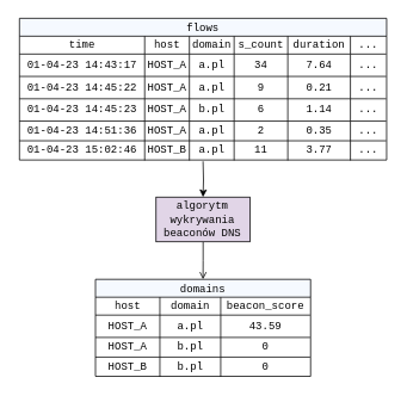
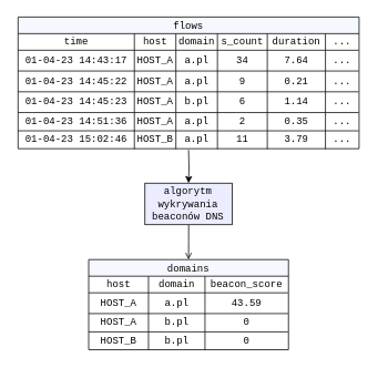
  <mxCell id="0" />
  <mxCell id="1" parent="0" />
  <mxCell id="2" style="edgeStyle=orthogonalEdgeStyle;rounded=0;orthogonalLoop=1;jettySize=auto;html=1;entryX=0.5;entryY=0;entryDx=0;entryDy=0;" parent="1" target="21" edge="1"><mxGeometry relative="1" as="geometry"><mxPoint x="225.995" y="180" as="sourcePoint" /></mxGeometry></mxCell>
  <mxCell id="3" value="domains" style="shape=table;startSize=20;container=1;collapsible=0;childLayout=tableLayout;strokeColor=default;fontSize=12;fontFamily=Courier New;fillColor=#F5F9FF;" parent="1" vertex="1"><mxGeometry x="105.75" y="312" width="240.49" height="108.5" as="geometry" /></mxCell>
  <mxCell id="4" value="" style="shape=tableRow;horizontal=0;startSize=0;swimlaneHead=0;swimlaneBody=0;strokeColor=inherit;top=0;left=0;bottom=0;right=0;collapsible=0;dropTarget=0;fillColor=none;points=[[0,0.5],[1,0.5]];portConstraint=eastwest;fontSize=16;" parent="3" vertex="1"><mxGeometry y="20" width="240.49" height="20" as="geometry" /></mxCell>
  <mxCell id="5" value="host" style="shape=partialRectangle;html=1;whiteSpace=wrap;connectable=0;strokeColor=inherit;overflow=hidden;fillColor=none;top=0;left=0;bottom=0;right=0;pointerEvents=1;fontSize=12;fontFamily=Courier New;" parent="4" vertex="1"><mxGeometry width="72" height="20" as="geometry"><mxRectangle width="72" height="20" as="alternateBounds" /></mxGeometry></mxCell>
  <mxCell id="6" value="domain" style="shape=partialRectangle;html=1;whiteSpace=wrap;connectable=0;strokeColor=inherit;overflow=hidden;fillColor=none;top=0;left=0;bottom=0;right=0;pointerEvents=1;fontSize=12;fontFamily=Courier New;" parent="4" vertex="1"><mxGeometry x="72" width="68" height="20" as="geometry"><mxRectangle width="68" height="20" as="alternateBounds" /></mxGeometry></mxCell>
  <mxCell id="7" value="beacon_score" style="shape=partialRectangle;html=1;whiteSpace=wrap;connectable=0;strokeColor=inherit;overflow=hidden;fillColor=none;top=0;left=0;bottom=0;right=0;pointerEvents=1;fontSize=12;fontFamily=Courier New;" parent="4" vertex="1"><mxGeometry x="140" width="100" height="20" as="geometry"><mxRectangle width="100" height="20" as="alternateBounds" /></mxGeometry></mxCell>
  <mxCell id="8" value="" style="shape=tableRow;horizontal=0;startSize=0;swimlaneHead=0;swimlaneBody=0;strokeColor=inherit;top=0;left=0;bottom=0;right=0;collapsible=0;dropTarget=0;fillColor=none;points=[[0,0.5],[1,0.5]];portConstraint=eastwest;fontSize=16;" parent="3" vertex="1"><mxGeometry y="40" width="240.49" height="25" as="geometry" /></mxCell>
  <mxCell id="9" value="HOST_A" style="shape=partialRectangle;html=1;whiteSpace=wrap;connectable=0;strokeColor=inherit;overflow=hidden;fillColor=none;top=0;left=0;bottom=0;right=0;pointerEvents=1;fontSize=12;fontFamily=Courier New;" parent="8" vertex="1"><mxGeometry width="72" height="25" as="geometry"><mxRectangle width="72" height="25" as="alternateBounds" /></mxGeometry></mxCell>
  <mxCell id="10" value="a.pl" style="shape=partialRectangle;html=1;whiteSpace=wrap;connectable=0;strokeColor=inherit;overflow=hidden;fillColor=none;top=0;left=0;bottom=0;right=0;pointerEvents=1;fontSize=12;fontFamily=Courier New;" parent="8" vertex="1"><mxGeometry x="72" width="68" height="25" as="geometry"><mxRectangle width="68" height="25" as="alternateBounds" /></mxGeometry></mxCell>
  <mxCell id="11" value="43.59" style="shape=partialRectangle;html=1;whiteSpace=wrap;connectable=0;strokeColor=inherit;overflow=hidden;fillColor=none;top=0;left=0;bottom=0;right=0;pointerEvents=1;fontSize=12;fontFamily=Courier New;" parent="8" vertex="1"><mxGeometry x="140" width="100" height="25" as="geometry"><mxRectangle width="100" height="25" as="alternateBounds" /></mxGeometry></mxCell>
  <mxCell id="12" value="" style="shape=tableRow;horizontal=0;startSize=0;swimlaneHead=0;swimlaneBody=0;strokeColor=inherit;top=0;left=0;bottom=0;right=0;collapsible=0;dropTarget=0;fillColor=none;points=[[0,0.5],[1,0.5]];portConstraint=eastwest;fontSize=16;" parent="3" vertex="1"><mxGeometry y="65" width="240.49" height="22" as="geometry" /></mxCell>
  <mxCell id="13" value="HOST_A" style="shape=partialRectangle;html=1;whiteSpace=wrap;connectable=0;strokeColor=inherit;overflow=hidden;fillColor=none;top=0;left=0;bottom=0;right=0;pointerEvents=1;fontSize=12;fontFamily=Courier New;" parent="12" vertex="1"><mxGeometry width="72" height="22" as="geometry"><mxRectangle width="72" height="22" as="alternateBounds" /></mxGeometry></mxCell>
  <mxCell id="14" value="b.pl" style="shape=partialRectangle;html=1;whiteSpace=wrap;connectable=0;strokeColor=inherit;overflow=hidden;fillColor=none;top=0;left=0;bottom=0;right=0;pointerEvents=1;fontSize=12;fontFamily=Courier New;" parent="12" vertex="1"><mxGeometry x="72" width="68" height="22" as="geometry"><mxRectangle width="68" height="22" as="alternateBounds" /></mxGeometry></mxCell>
  <mxCell id="15" value="0" style="shape=partialRectangle;html=1;whiteSpace=wrap;connectable=0;strokeColor=inherit;overflow=hidden;fillColor=none;top=0;left=0;bottom=0;right=0;pointerEvents=1;fontSize=12;fontFamily=Courier New;" parent="12" vertex="1"><mxGeometry x="140" width="100" height="22" as="geometry"><mxRectangle width="100" height="22" as="alternateBounds" /></mxGeometry></mxCell>
  <mxCell id="16" style="shape=tableRow;horizontal=0;startSize=0;swimlaneHead=0;swimlaneBody=0;strokeColor=inherit;top=0;left=0;bottom=0;right=0;collapsible=0;dropTarget=0;fillColor=none;points=[[0,0.5],[1,0.5]];portConstraint=eastwest;fontSize=16;" parent="3" vertex="1"><mxGeometry y="87" width="240.49" height="22" as="geometry" /></mxCell>
  <mxCell id="17" value="HOST_B" style="shape=partialRectangle;html=1;whiteSpace=wrap;connectable=0;strokeColor=inherit;overflow=hidden;fillColor=none;top=0;left=0;bottom=0;right=0;pointerEvents=1;fontSize=12;fontFamily=Courier New;" parent="16" vertex="1"><mxGeometry width="72" height="22" as="geometry"><mxRectangle width="72" height="22" as="alternateBounds" /></mxGeometry></mxCell>
  <mxCell id="18" value="b.pl" style="shape=partialRectangle;html=1;whiteSpace=wrap;connectable=0;strokeColor=inherit;overflow=hidden;fillColor=none;top=0;left=0;bottom=0;right=0;pointerEvents=1;fontSize=12;fontFamily=Courier New;" parent="16" vertex="1"><mxGeometry x="72" width="68" height="22" as="geometry"><mxRectangle width="68" height="22" as="alternateBounds" /></mxGeometry></mxCell>
  <mxCell id="19" value="0" style="shape=partialRectangle;html=1;whiteSpace=wrap;connectable=0;strokeColor=inherit;overflow=hidden;fillColor=none;top=0;left=0;bottom=0;right=0;pointerEvents=1;fontSize=12;fontFamily=Courier New;" parent="16" vertex="1"><mxGeometry x="140" width="100" height="22" as="geometry"><mxRectangle width="100" height="22" as="alternateBounds" /></mxGeometry></mxCell>
  <mxCell id="20" style="edgeStyle=orthogonalEdgeStyle;rounded=0;orthogonalLoop=1;jettySize=auto;html=1;entryX=0.5;entryY=0;entryDx=0;entryDy=0;endArrow=open;" parent="1" source="21" target="3" edge="1"><mxGeometry relative="1" as="geometry" /></mxCell>
- <mxCell id="21" value="&lt;font face=&quot;Courier New&quot;&gt;algorytm wykrywania beaconów DNS&lt;/font&gt;" style="rounded=0;whiteSpace=wrap;html=1;fillColor=#e1d5e7;" parent="1" vertex="1"><mxGeometry x="173.47" y="220" width="105.05" height="50" as="geometry" /></mxCell>
+ <mxCell id="21" value="&lt;font face=&quot;Courier New&quot;&gt;algorytm wykrywania beaconów DNS&lt;/font&gt;" style="rounded=0;whiteSpace=wrap;html=1;fillColor=#EBEDFF;" parent="1" vertex="1"><mxGeometry x="173.47" y="220" width="105.05" height="50" as="geometry" /></mxCell>
  <mxCell id="22" value="flows" style="shape=table;startSize=20;container=1;collapsible=0;childLayout=tableLayout;strokeColor=default;fontSize=12;fontFamily=Courier New;fillColor=#F5F9FF;" parent="1" vertex="1"><mxGeometry x="20.75" y="20" width="410.49" height="158.5" as="geometry" /></mxCell>
  <mxCell id="23" value="" style="shape=tableRow;horizontal=0;startSize=0;swimlaneHead=0;swimlaneBody=0;strokeColor=inherit;top=0;left=0;bottom=0;right=0;collapsible=0;dropTarget=0;fillColor=none;points=[[0,0.5],[1,0.5]];portConstraint=eastwest;fontSize=16;" parent="22" vertex="1"><mxGeometry y="20" width="410.49" height="20" as="geometry" /></mxCell>
  <mxCell id="24" value="time" style="shape=partialRectangle;html=1;whiteSpace=wrap;connectable=0;strokeColor=inherit;overflow=hidden;fillColor=none;top=0;left=0;bottom=0;right=0;pointerEvents=1;fontSize=12;fontFamily=Courier New;" parent="23" vertex="1"><mxGeometry width="140" height="20" as="geometry"><mxRectangle width="140" height="20" as="alternateBounds" /></mxGeometry></mxCell>
  <mxCell id="25" value="host" style="shape=partialRectangle;html=1;whiteSpace=wrap;connectable=0;strokeColor=inherit;overflow=hidden;fillColor=none;top=0;left=0;bottom=0;right=0;pointerEvents=1;fontSize=12;fontFamily=Courier New;" parent="23" vertex="1"><mxGeometry x="140" width="50" height="20" as="geometry"><mxRectangle width="50" height="20" as="alternateBounds" /></mxGeometry></mxCell>
  <mxCell id="26" value="domain" style="shape=partialRectangle;html=1;whiteSpace=wrap;connectable=0;strokeColor=inherit;overflow=hidden;fillColor=none;top=0;left=0;bottom=0;right=0;pointerEvents=1;fontSize=12;fontFamily=Courier New;" parent="23" vertex="1"><mxGeometry x="190" width="50" height="20" as="geometry"><mxRectangle width="50" height="20" as="alternateBounds" /></mxGeometry></mxCell>
  <mxCell id="27" value="s_count" style="shape=partialRectangle;html=1;whiteSpace=wrap;connectable=0;strokeColor=inherit;overflow=hidden;fillColor=none;top=0;left=0;bottom=0;right=0;pointerEvents=1;fontSize=12;fontFamily=Courier New;" parent="23" vertex="1"><mxGeometry x="240" width="60" height="20" as="geometry"><mxRectangle width="60" height="20" as="alternateBounds" /></mxGeometry></mxCell>
  <mxCell id="28" value="duration" style="shape=partialRectangle;html=1;whiteSpace=wrap;connectable=0;strokeColor=inherit;overflow=hidden;fillColor=none;top=0;left=0;bottom=0;right=0;pointerEvents=1;fontSize=12;fontFamily=Courier New;" parent="23" vertex="1"><mxGeometry x="300" width="70" height="20" as="geometry"><mxRectangle width="70" height="20" as="alternateBounds" /></mxGeometry></mxCell>
  <mxCell id="29" value="..." style="shape=partialRectangle;html=1;whiteSpace=wrap;connectable=0;strokeColor=inherit;overflow=hidden;fillColor=none;top=0;left=0;bottom=0;right=0;pointerEvents=1;fontSize=12;fontFamily=Courier New;" parent="23" vertex="1"><mxGeometry x="370" width="40" height="20" as="geometry"><mxRectangle width="40" height="20" as="alternateBounds" /></mxGeometry></mxCell>
  <mxCell id="30" value="" style="shape=tableRow;horizontal=0;startSize=0;swimlaneHead=0;swimlaneBody=0;strokeColor=inherit;top=0;left=0;bottom=0;right=0;collapsible=0;dropTarget=0;fillColor=none;points=[[0,0.5],[1,0.5]];portConstraint=eastwest;fontSize=16;" parent="22" vertex="1"><mxGeometry y="40" width="410.49" height="25" as="geometry" /></mxCell>
  <mxCell id="31" value="01-04-23 14:43:17" style="shape=partialRectangle;html=1;whiteSpace=wrap;connectable=0;strokeColor=inherit;overflow=hidden;fillColor=none;top=0;left=0;bottom=0;right=0;pointerEvents=1;fontSize=12;fontFamily=Courier New;" parent="30" vertex="1"><mxGeometry width="140" height="25" as="geometry"><mxRectangle width="140" height="25" as="alternateBounds" /></mxGeometry></mxCell>
  <mxCell id="32" value="HOST_A" style="shape=partialRectangle;html=1;whiteSpace=wrap;connectable=0;strokeColor=inherit;overflow=hidden;fillColor=none;top=0;left=0;bottom=0;right=0;pointerEvents=1;fontSize=12;fontFamily=Courier New;" parent="30" vertex="1"><mxGeometry x="140" width="50" height="25" as="geometry"><mxRectangle width="50" height="25" as="alternateBounds" /></mxGeometry></mxCell>
  <mxCell id="33" value="a.pl" style="shape=partialRectangle;html=1;whiteSpace=wrap;connectable=0;strokeColor=inherit;overflow=hidden;fillColor=none;top=0;left=0;bottom=0;right=0;pointerEvents=1;fontSize=12;fontFamily=Courier New;" parent="30" vertex="1"><mxGeometry x="190" width="50" height="25" as="geometry"><mxRectangle width="50" height="25" as="alternateBounds" /></mxGeometry></mxCell>
  <mxCell id="34" value="34" style="shape=partialRectangle;html=1;whiteSpace=wrap;connectable=0;strokeColor=inherit;overflow=hidden;fillColor=none;top=0;left=0;bottom=0;right=0;pointerEvents=1;fontSize=12;fontFamily=Courier New;" parent="30" vertex="1"><mxGeometry x="240" width="60" height="25" as="geometry"><mxRectangle width="60" height="25" as="alternateBounds" /></mxGeometry></mxCell>
  <mxCell id="35" value="7.64" style="shape=partialRectangle;html=1;whiteSpace=wrap;connectable=0;strokeColor=inherit;overflow=hidden;fillColor=none;top=0;left=0;bottom=0;right=0;pointerEvents=1;fontSize=12;fontFamily=Courier New;" parent="30" vertex="1"><mxGeometry x="300" width="70" height="25" as="geometry"><mxRectangle width="70" height="25" as="alternateBounds" /></mxGeometry></mxCell>
  <mxCell id="36" value="..." style="shape=partialRectangle;html=1;whiteSpace=wrap;connectable=0;strokeColor=inherit;overflow=hidden;fillColor=none;top=0;left=0;bottom=0;right=0;pointerEvents=1;fontSize=12;fontFamily=Courier New;" parent="30" vertex="1"><mxGeometry x="370" width="40" height="25" as="geometry"><mxRectangle width="40" height="25" as="alternateBounds" /></mxGeometry></mxCell>
  <mxCell id="37" style="shape=tableRow;horizontal=0;startSize=0;swimlaneHead=0;swimlaneBody=0;strokeColor=inherit;top=0;left=0;bottom=0;right=0;collapsible=0;dropTarget=0;fillColor=none;points=[[0,0.5],[1,0.5]];portConstraint=eastwest;fontSize=16;" parent="22" vertex="1"><mxGeometry y="65" width="410.49" height="25" as="geometry" /></mxCell>
  <mxCell id="38" value="01-04-23 14:45:22" style="shape=partialRectangle;html=1;whiteSpace=wrap;connectable=0;strokeColor=inherit;overflow=hidden;fillColor=none;top=0;left=0;bottom=0;right=0;pointerEvents=1;fontSize=12;fontFamily=Courier New;" parent="37" vertex="1"><mxGeometry width="140" height="25" as="geometry"><mxRectangle width="140" height="25" as="alternateBounds" /></mxGeometry></mxCell>
  <mxCell id="39" value="HOST_A" style="shape=partialRectangle;html=1;whiteSpace=wrap;connectable=0;strokeColor=inherit;overflow=hidden;fillColor=none;top=0;left=0;bottom=0;right=0;pointerEvents=1;fontSize=12;fontFamily=Courier New;" parent="37" vertex="1"><mxGeometry x="140" width="50" height="25" as="geometry"><mxRectangle width="50" height="25" as="alternateBounds" /></mxGeometry></mxCell>
  <mxCell id="40" value="a.pl" style="shape=partialRectangle;html=1;whiteSpace=wrap;connectable=0;strokeColor=inherit;overflow=hidden;fillColor=none;top=0;left=0;bottom=0;right=0;pointerEvents=1;fontSize=12;fontFamily=Courier New;" parent="37" vertex="1"><mxGeometry x="190" width="50" height="25" as="geometry"><mxRectangle width="50" height="25" as="alternateBounds" /></mxGeometry></mxCell>
  <mxCell id="41" value="9" style="shape=partialRectangle;html=1;whiteSpace=wrap;connectable=0;strokeColor=inherit;overflow=hidden;fillColor=none;top=0;left=0;bottom=0;right=0;pointerEvents=1;fontSize=12;fontFamily=Courier New;" parent="37" vertex="1"><mxGeometry x="240" width="60" height="25" as="geometry"><mxRectangle width="60" height="25" as="alternateBounds" /></mxGeometry></mxCell>
  <mxCell id="42" value="0.21" style="shape=partialRectangle;html=1;whiteSpace=wrap;connectable=0;strokeColor=inherit;overflow=hidden;fillColor=none;top=0;left=0;bottom=0;right=0;pointerEvents=1;fontSize=12;fontFamily=Courier New;" parent="37" vertex="1"><mxGeometry x="300" width="70" height="25" as="geometry"><mxRectangle width="70" height="25" as="alternateBounds" /></mxGeometry></mxCell>
  <mxCell id="43" value="..." style="shape=partialRectangle;html=1;whiteSpace=wrap;connectable=0;strokeColor=inherit;overflow=hidden;fillColor=none;top=0;left=0;bottom=0;right=0;pointerEvents=1;fontSize=12;fontFamily=Courier New;" parent="37" vertex="1"><mxGeometry x="370" width="40" height="25" as="geometry"><mxRectangle width="40" height="25" as="alternateBounds" /></mxGeometry></mxCell>
  <mxCell id="44" style="shape=tableRow;horizontal=0;startSize=0;swimlaneHead=0;swimlaneBody=0;strokeColor=inherit;top=0;left=0;bottom=0;right=0;collapsible=0;dropTarget=0;fillColor=none;points=[[0,0.5],[1,0.5]];portConstraint=eastwest;fontSize=16;" parent="22" vertex="1"><mxGeometry y="90" width="410.49" height="25" as="geometry" /></mxCell>
  <mxCell id="45" value="01-04-23 14:45:23" style="shape=partialRectangle;html=1;whiteSpace=wrap;connectable=0;strokeColor=inherit;overflow=hidden;fillColor=none;top=0;left=0;bottom=0;right=0;pointerEvents=1;fontSize=12;fontFamily=Courier New;" parent="44" vertex="1"><mxGeometry width="140" height="25" as="geometry"><mxRectangle width="140" height="25" as="alternateBounds" /></mxGeometry></mxCell>
  <mxCell id="46" value="HOST_A" style="shape=partialRectangle;html=1;whiteSpace=wrap;connectable=0;strokeColor=inherit;overflow=hidden;fillColor=none;top=0;left=0;bottom=0;right=0;pointerEvents=1;fontSize=12;fontFamily=Courier New;" parent="44" vertex="1"><mxGeometry x="140" width="50" height="25" as="geometry"><mxRectangle width="50" height="25" as="alternateBounds" /></mxGeometry></mxCell>
  <mxCell id="47" value="b.pl" style="shape=partialRectangle;html=1;whiteSpace=wrap;connectable=0;strokeColor=inherit;overflow=hidden;fillColor=none;top=0;left=0;bottom=0;right=0;pointerEvents=1;fontSize=12;fontFamily=Courier New;" parent="44" vertex="1"><mxGeometry x="190" width="50" height="25" as="geometry"><mxRectangle width="50" height="25" as="alternateBounds" /></mxGeometry></mxCell>
  <mxCell id="48" value="6" style="shape=partialRectangle;html=1;whiteSpace=wrap;connectable=0;strokeColor=inherit;overflow=hidden;fillColor=none;top=0;left=0;bottom=0;right=0;pointerEvents=1;fontSize=12;fontFamily=Courier New;" parent="44" vertex="1"><mxGeometry x="240" width="60" height="25" as="geometry"><mxRectangle width="60" height="25" as="alternateBounds" /></mxGeometry></mxCell>
  <mxCell id="49" value="1.14" style="shape=partialRectangle;html=1;whiteSpace=wrap;connectable=0;strokeColor=inherit;overflow=hidden;fillColor=none;top=0;left=0;bottom=0;right=0;pointerEvents=1;fontSize=12;fontFamily=Courier New;" parent="44" vertex="1"><mxGeometry x="300" width="70" height="25" as="geometry"><mxRectangle width="70" height="25" as="alternateBounds" /></mxGeometry></mxCell>
  <mxCell id="50" value="..." style="shape=partialRectangle;html=1;whiteSpace=wrap;connectable=0;strokeColor=inherit;overflow=hidden;fillColor=none;top=0;left=0;bottom=0;right=0;pointerEvents=1;fontSize=12;fontFamily=Courier New;" parent="44" vertex="1"><mxGeometry x="370" width="40" height="25" as="geometry"><mxRectangle width="40" height="25" as="alternateBounds" /></mxGeometry></mxCell>
  <mxCell id="51" value="" style="shape=tableRow;horizontal=0;startSize=0;swimlaneHead=0;swimlaneBody=0;strokeColor=inherit;top=0;left=0;bottom=0;right=0;collapsible=0;dropTarget=0;fillColor=none;points=[[0,0.5],[1,0.5]];portConstraint=eastwest;fontSize=16;" parent="22" vertex="1"><mxGeometry y="115" width="410.49" height="22" as="geometry" /></mxCell>
  <mxCell id="52" value="01-04-23 14:51:36" style="shape=partialRectangle;html=1;whiteSpace=wrap;connectable=0;strokeColor=inherit;overflow=hidden;fillColor=none;top=0;left=0;bottom=0;right=0;pointerEvents=1;fontSize=12;fontFamily=Courier New;" parent="51" vertex="1"><mxGeometry width="140" height="22" as="geometry"><mxRectangle width="140" height="22" as="alternateBounds" /></mxGeometry></mxCell>
  <mxCell id="53" value="HOST_A" style="shape=partialRectangle;html=1;whiteSpace=wrap;connectable=0;strokeColor=inherit;overflow=hidden;fillColor=none;top=0;left=0;bottom=0;right=0;pointerEvents=1;fontSize=12;fontFamily=Courier New;" parent="51" vertex="1"><mxGeometry x="140" width="50" height="22" as="geometry"><mxRectangle width="50" height="22" as="alternateBounds" /></mxGeometry></mxCell>
  <mxCell id="54" value="a.pl" style="shape=partialRectangle;html=1;whiteSpace=wrap;connectable=0;strokeColor=inherit;overflow=hidden;fillColor=none;top=0;left=0;bottom=0;right=0;pointerEvents=1;fontSize=12;fontFamily=Courier New;" parent="51" vertex="1"><mxGeometry x="190" width="50" height="22" as="geometry"><mxRectangle width="50" height="22" as="alternateBounds" /></mxGeometry></mxCell>
  <mxCell id="55" value="2" style="shape=partialRectangle;html=1;whiteSpace=wrap;connectable=0;strokeColor=inherit;overflow=hidden;fillColor=none;top=0;left=0;bottom=0;right=0;pointerEvents=1;fontSize=12;fontFamily=Courier New;" parent="51" vertex="1"><mxGeometry x="240" width="60" height="22" as="geometry"><mxRectangle width="60" height="22" as="alternateBounds" /></mxGeometry></mxCell>
  <mxCell id="56" value="0.35" style="shape=partialRectangle;html=1;whiteSpace=wrap;connectable=0;strokeColor=inherit;overflow=hidden;fillColor=none;top=0;left=0;bottom=0;right=0;pointerEvents=1;fontSize=12;fontFamily=Courier New;" parent="51" vertex="1"><mxGeometry x="300" width="70" height="22" as="geometry"><mxRectangle width="70" height="22" as="alternateBounds" /></mxGeometry></mxCell>
  <mxCell id="57" value="..." style="shape=partialRectangle;html=1;whiteSpace=wrap;connectable=0;strokeColor=inherit;overflow=hidden;fillColor=none;top=0;left=0;bottom=0;right=0;pointerEvents=1;fontSize=12;fontFamily=Courier New;" parent="51" vertex="1"><mxGeometry x="370" width="40" height="22" as="geometry"><mxRectangle width="40" height="22" as="alternateBounds" /></mxGeometry></mxCell>
  <mxCell id="58" style="shape=tableRow;horizontal=0;startSize=0;swimlaneHead=0;swimlaneBody=0;strokeColor=inherit;top=0;left=0;bottom=0;right=0;collapsible=0;dropTarget=0;fillColor=none;points=[[0,0.5],[1,0.5]];portConstraint=eastwest;fontSize=16;" parent="22" vertex="1"><mxGeometry y="137" width="410.49" height="22" as="geometry" /></mxCell>
  <mxCell id="59" value="01-04-23 15:02:46" style="shape=partialRectangle;html=1;whiteSpace=wrap;connectable=0;strokeColor=inherit;overflow=hidden;fillColor=none;top=0;left=0;bottom=0;right=0;pointerEvents=1;fontSize=12;fontFamily=Courier New;" parent="58" vertex="1"><mxGeometry width="140" height="22" as="geometry"><mxRectangle width="140" height="22" as="alternateBounds" /></mxGeometry></mxCell>
  <mxCell id="60" value="HOST_B" style="shape=partialRectangle;html=1;whiteSpace=wrap;connectable=0;strokeColor=inherit;overflow=hidden;fillColor=none;top=0;left=0;bottom=0;right=0;pointerEvents=1;fontSize=12;fontFamily=Courier New;" parent="58" vertex="1"><mxGeometry x="140" width="50" height="22" as="geometry"><mxRectangle width="50" height="22" as="alternateBounds" /></mxGeometry></mxCell>
  <mxCell id="61" value="a.pl" style="shape=partialRectangle;html=1;whiteSpace=wrap;connectable=0;strokeColor=inherit;overflow=hidden;fillColor=none;top=0;left=0;bottom=0;right=0;pointerEvents=1;fontSize=12;fontFamily=Courier New;" parent="58" vertex="1"><mxGeometry x="190" width="50" height="22" as="geometry"><mxRectangle width="50" height="22" as="alternateBounds" /></mxGeometry></mxCell>
  <mxCell id="62" value="11" style="shape=partialRectangle;html=1;whiteSpace=wrap;connectable=0;strokeColor=inherit;overflow=hidden;fillColor=none;top=0;left=0;bottom=0;right=0;pointerEvents=1;fontSize=12;fontFamily=Courier New;" parent="58" vertex="1"><mxGeometry x="240" width="60" height="22" as="geometry"><mxRectangle width="60" height="22" as="alternateBounds" /></mxGeometry></mxCell>
- <mxCell id="63" value="3.77" style="shape=partialRectangle;html=1;whiteSpace=wrap;connectable=0;strokeColor=inherit;overflow=hidden;fillColor=none;top=0;left=0;bottom=0;right=0;pointerEvents=1;fontSize=12;fontFamily=Courier New;" parent="58" vertex="1"><mxGeometry x="300" width="70" height="22" as="geometry"><mxRectangle width="70" height="22" as="alternateBounds" /></mxGeometry></mxCell>
+ <mxCell id="63" value="3.79" style="shape=partialRectangle;html=1;whiteSpace=wrap;connectable=0;strokeColor=inherit;overflow=hidden;fillColor=none;top=0;left=0;bottom=0;right=0;pointerEvents=1;fontSize=12;fontFamily=Courier New;" parent="58" vertex="1"><mxGeometry x="300" width="70" height="22" as="geometry"><mxRectangle width="70" height="22" as="alternateBounds" /></mxGeometry></mxCell>
  <mxCell id="64" value="..." style="shape=partialRectangle;html=1;whiteSpace=wrap;connectable=0;strokeColor=inherit;overflow=hidden;fillColor=none;top=0;left=0;bottom=0;right=0;pointerEvents=1;fontSize=12;fontFamily=Courier New;" parent="58" vertex="1"><mxGeometry x="370" width="40" height="22" as="geometry"><mxRectangle width="40" height="22" as="alternateBounds" /></mxGeometry></mxCell>
